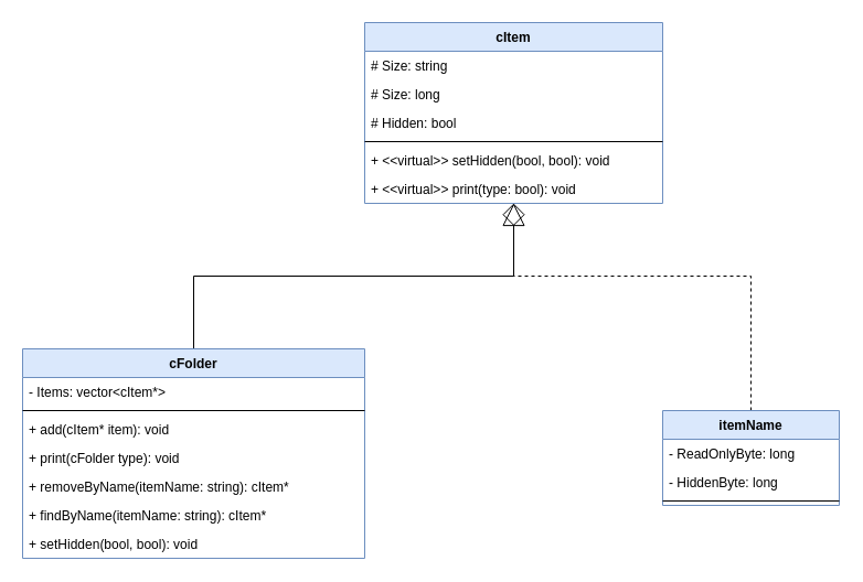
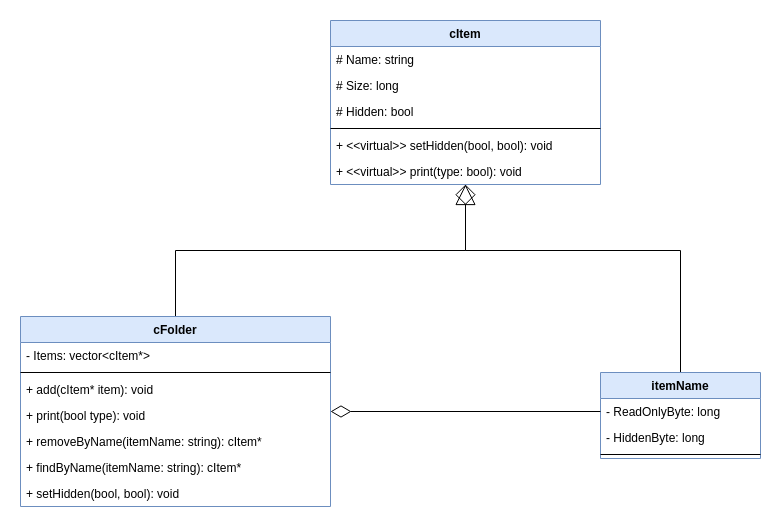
  <mxCell id="0" />
  <mxCell id="1" parent="0" />
  <mxCell id="2" value="cItem" style="swimlane;fontStyle=1;align=center;verticalAlign=top;childLayout=stackLayout;horizontal=1;startSize=26;horizontalStack=0;resizeParent=1;resizeParentMax=0;resizeLast=0;collapsible=1;marginBottom=0;fillColor=#dae8fc;strokeColor=#6c8ebf;" vertex="1" parent="1"><mxGeometry x="330" width="270" height="164" as="geometry" y="20" /></mxCell>
- <mxCell id="3" value="# Size: string" style="text;strokeColor=none;fillColor=none;align=left;verticalAlign=top;spacingLeft=4;spacingRight=4;overflow=hidden;rotatable=0;points=[[0,0.5],[1,0.5]];portConstraint=eastwest;" vertex="1" parent="2"><mxGeometry y="26" width="270" height="26" as="geometry" /></mxCell>
+ <mxCell id="3" value="# Name: string" style="text;strokeColor=none;fillColor=none;align=left;verticalAlign=top;spacingLeft=4;spacingRight=4;overflow=hidden;rotatable=0;points=[[0,0.5],[1,0.5]];portConstraint=eastwest;" vertex="1" parent="2"><mxGeometry y="26" width="270" height="26" as="geometry" /></mxCell>
  <mxCell id="4" value="# Size: long" style="text;strokeColor=none;fillColor=none;align=left;verticalAlign=top;spacingLeft=4;spacingRight=4;overflow=hidden;rotatable=0;points=[[0,0.5],[1,0.5]];portConstraint=eastwest;" vertex="1" parent="2"><mxGeometry y="52" width="270" height="26" as="geometry" /></mxCell>
  <mxCell id="5" value="# Hidden: bool" style="text;strokeColor=none;fillColor=none;align=left;verticalAlign=top;spacingLeft=4;spacingRight=4;overflow=hidden;rotatable=0;points=[[0,0.5],[1,0.5]];portConstraint=eastwest;" vertex="1" parent="2"><mxGeometry y="78" width="270" height="26" as="geometry" /></mxCell>
  <mxCell id="6" value="" style="line;strokeWidth=1;fillColor=none;align=left;verticalAlign=middle;spacingTop=-1;spacingLeft=3;spacingRight=3;rotatable=0;labelPosition=right;points=[];portConstraint=eastwest;" vertex="1" parent="2"><mxGeometry y="104" width="270" height="8" as="geometry" /></mxCell>
  <mxCell id="7" value="+ &lt;&lt;virtual&gt;&gt; setHidden(bool, bool): void" style="text;strokeColor=none;fillColor=none;align=left;verticalAlign=top;spacingLeft=4;spacingRight=4;overflow=hidden;rotatable=0;points=[[0,0.5],[1,0.5]];portConstraint=eastwest;" vertex="1" parent="2"><mxGeometry y="112" width="270" height="26" as="geometry" /></mxCell>
  <mxCell id="8" value="+ &lt;&lt;virtual&gt;&gt; print(type: bool): void" style="text;strokeColor=none;fillColor=none;align=left;verticalAlign=top;spacingLeft=4;spacingRight=4;overflow=hidden;rotatable=0;points=[[0,0.5],[1,0.5]];portConstraint=eastwest;" vertex="1" parent="2"><mxGeometry y="138" width="270" height="26" as="geometry" /></mxCell>
- <mxCell id="9" style="edgeStyle=orthogonalEdgeStyle;rounded=0;orthogonalLoop=1;jettySize=auto;html=1;endArrow=block;endFill=0;startSize=10;endSize=18;dashed=1;" edge="1" parent="1" source="10" target="2"><mxGeometry relative="1" as="geometry"><Array as="points"><mxPoint x="680" y="250" /><mxPoint x="465" y="250" /></Array></mxGeometry></mxCell>
+ <mxCell id="9" style="edgeStyle=orthogonalEdgeStyle;rounded=0;orthogonalLoop=1;jettySize=auto;html=1;endArrow=block;endFill=0;startSize=10;endSize=18;" edge="1" parent="1" source="10" target="2"><mxGeometry relative="1" as="geometry"><Array as="points"><mxPoint x="680" y="250" /><mxPoint x="465" y="250" /></Array></mxGeometry></mxCell>
  <mxCell id="10" value="itemName" style="swimlane;fontStyle=1;align=center;verticalAlign=top;childLayout=stackLayout;horizontal=1;startSize=26;horizontalStack=0;resizeParent=1;resizeParentMax=0;resizeLast=0;collapsible=1;marginBottom=0;fillColor=#dae8fc;strokeColor=#6c8ebf;" vertex="1" parent="1"><mxGeometry x="600" y="372" width="160" height="86" as="geometry" /></mxCell>
  <mxCell id="11" value="- ReadOnlyByte: long" style="text;strokeColor=none;fillColor=none;align=left;verticalAlign=top;spacingLeft=4;spacingRight=4;overflow=hidden;rotatable=0;points=[[0,0.5],[1,0.5]];portConstraint=eastwest;" vertex="1" parent="10"><mxGeometry y="26" width="160" height="26" as="geometry" /></mxCell>
  <mxCell id="12" value="- HiddenByte: long" style="text;strokeColor=none;fillColor=none;align=left;verticalAlign=top;spacingLeft=4;spacingRight=4;overflow=hidden;rotatable=0;points=[[0,0.5],[1,0.5]];portConstraint=eastwest;" vertex="1" parent="10"><mxGeometry y="52" width="160" height="26" as="geometry" /></mxCell>
  <mxCell id="13" value="" style="line;strokeWidth=1;fillColor=none;align=left;verticalAlign=middle;spacingTop=-1;spacingLeft=3;spacingRight=3;rotatable=0;labelPosition=right;points=[];portConstraint=eastwest;" vertex="1" parent="10"><mxGeometry y="78" width="160" height="8" as="geometry" /></mxCell>
  <mxCell id="14" style="edgeStyle=orthogonalEdgeStyle;rounded=0;orthogonalLoop=1;jettySize=auto;html=1;endArrow=diamond;endFill=0;startSize=10;endSize=18;" edge="1" parent="1" source="15" target="2"><mxGeometry relative="1" as="geometry"><Array as="points"><mxPoint x="175" y="250" /><mxPoint x="465" y="250" /></Array></mxGeometry></mxCell>
  <mxCell id="15" value="cFolder" style="swimlane;fontStyle=1;align=center;verticalAlign=top;childLayout=stackLayout;horizontal=1;startSize=26;horizontalStack=0;resizeParent=1;resizeParentMax=0;resizeLast=0;collapsible=1;marginBottom=0;fillColor=#dae8fc;strokeColor=#6c8ebf;" vertex="1" parent="1"><mxGeometry x="20" y="316" width="310" height="190" as="geometry" /></mxCell>
  <mxCell id="16" value="- Items: vector&lt;cItem*&gt;" style="text;strokeColor=none;fillColor=none;align=left;verticalAlign=top;spacingLeft=4;spacingRight=4;overflow=hidden;rotatable=0;points=[[0,0.5],[1,0.5]];portConstraint=eastwest;" vertex="1" parent="15"><mxGeometry y="26" width="310" height="26" as="geometry" /></mxCell>
  <mxCell id="17" value="" style="line;strokeWidth=1;fillColor=none;align=left;verticalAlign=middle;spacingTop=-1;spacingLeft=3;spacingRight=3;rotatable=0;labelPosition=right;points=[];portConstraint=eastwest;" vertex="1" parent="15"><mxGeometry y="52" width="310" height="8" as="geometry" /></mxCell>
  <mxCell id="18" value="+ add(cItem* item): void" style="text;strokeColor=none;fillColor=none;align=left;verticalAlign=top;spacingLeft=4;spacingRight=4;overflow=hidden;rotatable=0;points=[[0,0.5],[1,0.5]];portConstraint=eastwest;" vertex="1" parent="15"><mxGeometry y="60" width="310" height="26" as="geometry" /></mxCell>
- <mxCell id="19" value="+ print(cFolder type): void" style="text;strokeColor=none;fillColor=none;align=left;verticalAlign=top;spacingLeft=4;spacingRight=4;overflow=hidden;rotatable=0;points=[[0,0.5],[1,0.5]];portConstraint=eastwest;" vertex="1" parent="15"><mxGeometry y="86" width="310" height="26" as="geometry" /></mxCell>
+ <mxCell id="19" value="+ print(bool type): void" style="text;strokeColor=none;fillColor=none;align=left;verticalAlign=top;spacingLeft=4;spacingRight=4;overflow=hidden;rotatable=0;points=[[0,0.5],[1,0.5]];portConstraint=eastwest;" vertex="1" parent="15"><mxGeometry y="86" width="310" height="26" as="geometry" /></mxCell>
  <mxCell id="20" value="+ removeByName(itemName: string): cItem*" style="text;strokeColor=none;fillColor=none;align=left;verticalAlign=top;spacingLeft=4;spacingRight=4;overflow=hidden;rotatable=0;points=[[0,0.5],[1,0.5]];portConstraint=eastwest;" vertex="1" parent="15"><mxGeometry y="112" width="310" height="26" as="geometry" /></mxCell>
  <mxCell id="21" value="+ findByName(itemName: string): cItem*" style="text;strokeColor=none;fillColor=none;align=left;verticalAlign=top;spacingLeft=4;spacingRight=4;overflow=hidden;rotatable=0;points=[[0,0.5],[1,0.5]];portConstraint=eastwest;" vertex="1" parent="15"><mxGeometry y="138" width="310" height="26" as="geometry" /></mxCell>
  <mxCell id="22" value="+ setHidden(bool, bool): void " style="text;strokeColor=none;fillColor=none;align=left;verticalAlign=top;spacingLeft=4;spacingRight=4;overflow=hidden;rotatable=0;points=[[0,0.5],[1,0.5]];portConstraint=eastwest;" vertex="1" parent="15"><mxGeometry y="164" width="310" height="26" as="geometry" /></mxCell>
+ <mxCell id="23" style="edgeStyle=orthogonalEdgeStyle;rounded=0;orthogonalLoop=1;jettySize=auto;html=1;startSize=10;endArrow=diamondThin;endFill=0;endSize=18;" edge="1" parent="1" source="11" target="15"><mxGeometry relative="1" as="geometry" /></mxCell>
